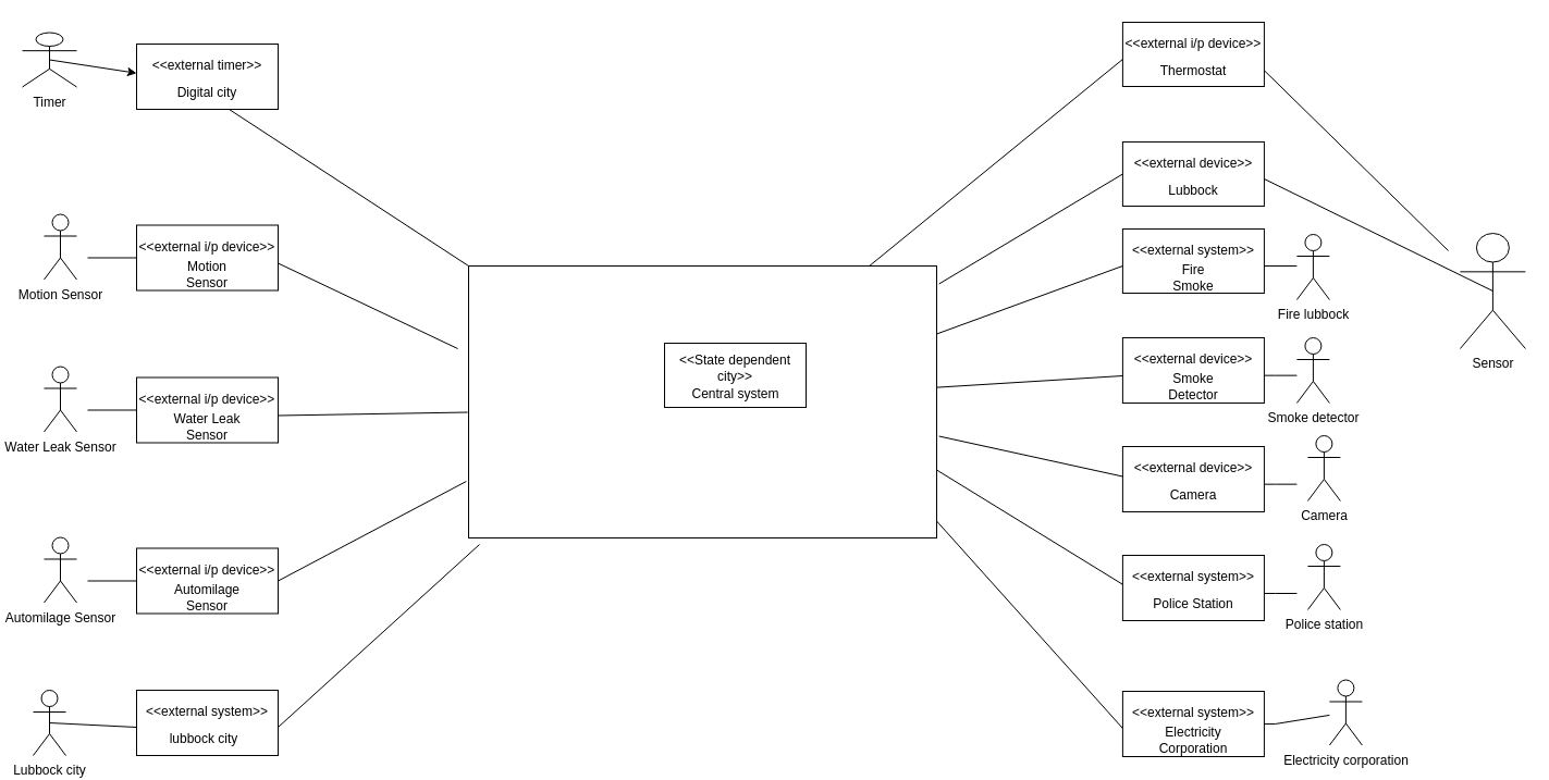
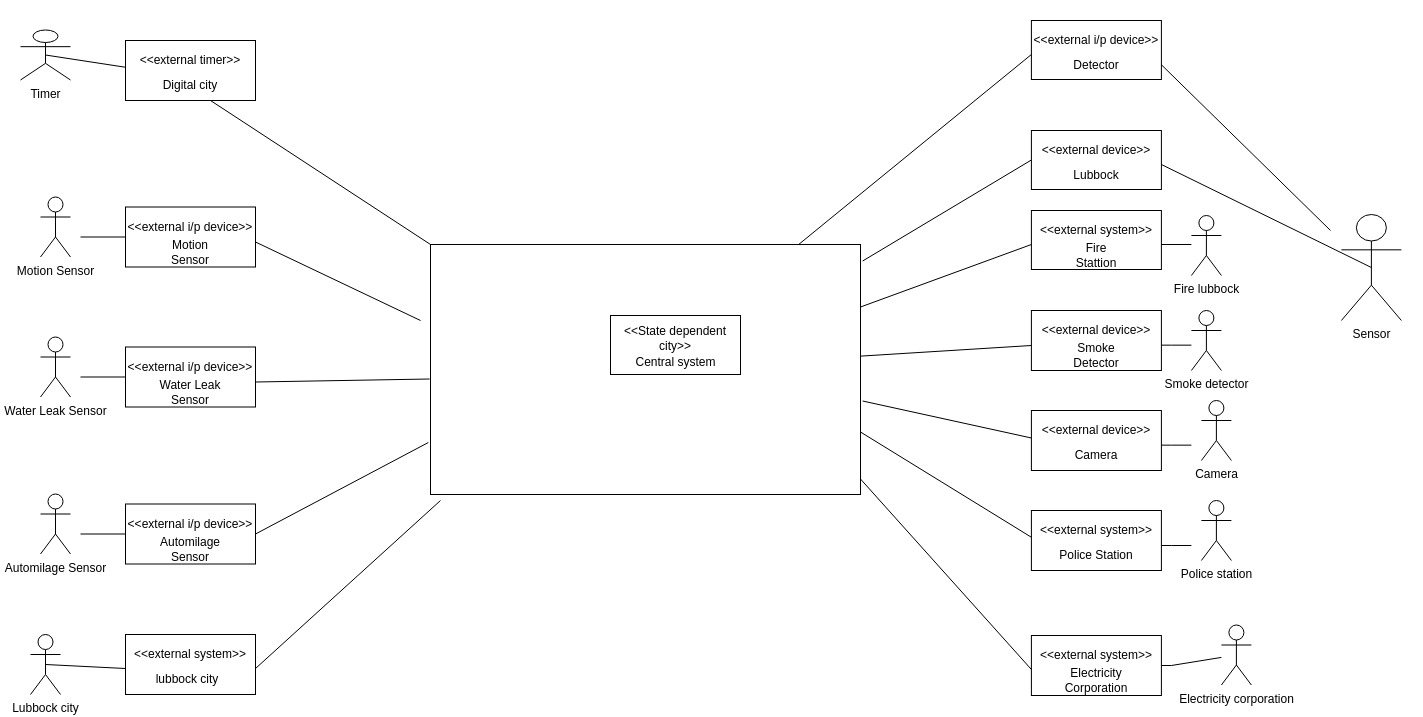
  <mxCell id="0" />
  <mxCell id="1" parent="0" />
  <mxCell id="2" value="Motion Sensor" style="shape=umlActor;verticalLabelPosition=bottom;verticalAlign=top;html=1;outlineConnect=0;" parent="1" vertex="1"><mxGeometry x="40" y="196.5" width="30" height="60" as="geometry" /></mxCell>
  <mxCell id="3" value="" style="endArrow=none;html=1;rounded=0;" parent="1" target="4" edge="1"><mxGeometry width="50" height="50" relative="1" as="geometry"><mxPoint x="80" y="236.5" as="sourcePoint" /><mxPoint x="140" y="236.5" as="targetPoint" /></mxGeometry></mxCell>
  <mxCell id="4" value="" style="rounded=0;whiteSpace=wrap;html=1;" parent="1" vertex="1"><mxGeometry x="125" y="206.5" width="130" height="60" as="geometry" /></mxCell>
  <mxCell id="5" value="&amp;lt;&amp;lt;external i/p device&amp;gt;&amp;gt;" style="text;html=1;strokeColor=none;fillColor=none;align=center;verticalAlign=middle;whiteSpace=wrap;rounded=0;" parent="1" vertex="1"><mxGeometry x="125" y="211.5" width="130" height="30" as="geometry" /></mxCell>
  <mxCell id="6" value="Motion Sensor" style="text;html=1;strokeColor=none;fillColor=none;align=center;verticalAlign=middle;whiteSpace=wrap;rounded=0;" parent="1" vertex="1"><mxGeometry x="160" y="236.5" width="60" height="30" as="geometry" /></mxCell>
  <mxCell id="7" value="Water Leak Sensor" style="shape=umlActor;verticalLabelPosition=bottom;verticalAlign=top;html=1;outlineConnect=0;" parent="1" vertex="1"><mxGeometry x="40" y="336.5" width="30" height="60" as="geometry" /></mxCell>
  <mxCell id="8" value="" style="endArrow=none;html=1;rounded=0;" parent="1" target="9" edge="1"><mxGeometry width="50" height="50" relative="1" as="geometry"><mxPoint x="80" y="376.5" as="sourcePoint" /><mxPoint x="140" y="376.5" as="targetPoint" /></mxGeometry></mxCell>
  <mxCell id="9" value="" style="rounded=0;whiteSpace=wrap;html=1;" parent="1" vertex="1"><mxGeometry x="125" y="346.5" width="130" height="60" as="geometry" /></mxCell>
  <mxCell id="10" value="&amp;lt;&amp;lt;external i/p device&amp;gt;&amp;gt;" style="text;html=1;strokeColor=none;fillColor=none;align=center;verticalAlign=middle;whiteSpace=wrap;rounded=0;" parent="1" vertex="1"><mxGeometry x="125" y="351.5" width="130" height="30" as="geometry" /></mxCell>
  <mxCell id="11" value="Water Leak Sensor" style="text;html=1;strokeColor=none;fillColor=none;align=center;verticalAlign=middle;whiteSpace=wrap;rounded=0;" parent="1" vertex="1"><mxGeometry x="150" y="376.5" width="80" height="30" as="geometry" /></mxCell>
  <mxCell id="12" value="Automilage Sensor" style="shape=umlActor;verticalLabelPosition=bottom;verticalAlign=top;html=1;outlineConnect=0;" parent="1" vertex="1"><mxGeometry x="40" y="493.5" width="30" height="60" as="geometry" /></mxCell>
  <mxCell id="13" value="" style="endArrow=none;html=1;rounded=0;" parent="1" target="14" edge="1"><mxGeometry width="50" height="50" relative="1" as="geometry"><mxPoint x="80" y="533.5" as="sourcePoint" /><mxPoint x="140" y="533.5" as="targetPoint" /></mxGeometry></mxCell>
  <mxCell id="14" value="" style="rounded=0;whiteSpace=wrap;html=1;" parent="1" vertex="1"><mxGeometry x="125" y="503.5" width="130" height="60" as="geometry" /></mxCell>
  <mxCell id="15" value="&amp;lt;&amp;lt;external i/p device&amp;gt;&amp;gt;" style="text;html=1;strokeColor=none;fillColor=none;align=center;verticalAlign=middle;whiteSpace=wrap;rounded=0;" parent="1" vertex="1"><mxGeometry x="125" y="508.5" width="130" height="30" as="geometry" /></mxCell>
  <mxCell id="16" value="Automilage Sensor" style="text;html=1;strokeColor=none;fillColor=none;align=center;verticalAlign=middle;whiteSpace=wrap;rounded=0;" parent="1" vertex="1"><mxGeometry x="150" y="533.5" width="80" height="30" as="geometry" /></mxCell>
  <mxCell id="17" value="" style="rounded=0;whiteSpace=wrap;html=1;" parent="1" vertex="1"><mxGeometry x="430" y="244" width="430" height="250" as="geometry" /></mxCell>
  <mxCell id="18" value="" style="rounded=0;whiteSpace=wrap;html=1;" parent="1" vertex="1"><mxGeometry x="1030.9" y="210" width="130" height="59" as="geometry" /></mxCell>
  <mxCell id="19" value="&amp;lt;&amp;lt;external system&amp;gt;&amp;gt;" style="text;html=1;strokeColor=none;fillColor=none;align=center;verticalAlign=middle;whiteSpace=wrap;rounded=0;" parent="1" vertex="1"><mxGeometry x="1030.9" y="215" width="130" height="29" as="geometry" /></mxCell>
- <mxCell id="20" value="Fire Smoke" style="text;html=1;strokeColor=none;fillColor=none;align=center;verticalAlign=middle;whiteSpace=wrap;rounded=0;" parent="1" vertex="1"><mxGeometry x="1065.9" y="240" width="60" height="29" as="geometry" /></mxCell>
+ <mxCell id="20" value="Fire Stattion" style="text;html=1;strokeColor=none;fillColor=none;align=center;verticalAlign=middle;whiteSpace=wrap;rounded=0;" parent="1" vertex="1"><mxGeometry x="1065.9" y="240" width="60" height="29" as="geometry" /></mxCell>
  <mxCell id="21" value="" style="rounded=0;whiteSpace=wrap;html=1;" parent="1" vertex="1"><mxGeometry x="1030.9" y="310" width="130" height="60" as="geometry" /></mxCell>
  <mxCell id="22" value="&amp;lt;&amp;lt;external device&amp;gt;&amp;gt;" style="text;html=1;strokeColor=none;fillColor=none;align=center;verticalAlign=middle;whiteSpace=wrap;rounded=0;" parent="1" vertex="1"><mxGeometry x="1030.9" y="315" width="130" height="30" as="geometry" /></mxCell>
  <mxCell id="23" value="Smoke Detector" style="text;html=1;strokeColor=none;fillColor=none;align=center;verticalAlign=middle;whiteSpace=wrap;rounded=0;" parent="1" vertex="1"><mxGeometry x="1065.9" y="340" width="60" height="30" as="geometry" /></mxCell>
  <mxCell id="24" value="" style="rounded=0;whiteSpace=wrap;html=1;" parent="1" vertex="1"><mxGeometry x="1030.9" y="410" width="130" height="60" as="geometry" /></mxCell>
  <mxCell id="25" value="&amp;lt;&amp;lt;external device&amp;gt;&amp;gt;" style="text;html=1;strokeColor=none;fillColor=none;align=center;verticalAlign=middle;whiteSpace=wrap;rounded=0;" parent="1" vertex="1"><mxGeometry x="1030.9" y="415" width="130" height="30" as="geometry" /></mxCell>
  <mxCell id="26" value="Camera" style="text;html=1;strokeColor=none;fillColor=none;align=center;verticalAlign=middle;whiteSpace=wrap;rounded=0;" parent="1" vertex="1"><mxGeometry x="1055.9" y="440" width="80" height="30" as="geometry" /></mxCell>
  <mxCell id="27" value="" style="rounded=0;whiteSpace=wrap;html=1;" parent="1" vertex="1"><mxGeometry x="1030.9" y="510" width="130" height="60" as="geometry" /></mxCell>
  <mxCell id="28" value="Police Station" style="text;html=1;strokeColor=none;fillColor=none;align=center;verticalAlign=middle;whiteSpace=wrap;rounded=0;" parent="1" vertex="1"><mxGeometry x="1055.9" y="540" width="80" height="30" as="geometry" /></mxCell>
  <mxCell id="29" value="&amp;lt;&amp;lt;external system&amp;gt;&amp;gt;" style="text;html=1;strokeColor=none;fillColor=none;align=center;verticalAlign=middle;whiteSpace=wrap;rounded=0;" parent="1" vertex="1"><mxGeometry x="1030.9" y="515" width="130" height="29" as="geometry" /></mxCell>
  <mxCell id="30" value="" style="rounded=0;whiteSpace=wrap;html=1;" parent="1" vertex="1"><mxGeometry x="1030.9" y="635" width="130" height="60" as="geometry" /></mxCell>
  <mxCell id="31" value="Electricity Corporation" style="text;html=1;strokeColor=none;fillColor=none;align=center;verticalAlign=middle;whiteSpace=wrap;rounded=0;" parent="1" vertex="1"><mxGeometry x="1055.9" y="665" width="80" height="30" as="geometry" /></mxCell>
  <mxCell id="32" value="&amp;lt;&amp;lt;external system&amp;gt;&amp;gt;" style="text;html=1;strokeColor=none;fillColor=none;align=center;verticalAlign=middle;whiteSpace=wrap;rounded=0;" parent="1" vertex="1"><mxGeometry x="1030.9" y="640" width="130" height="29" as="geometry" /></mxCell>
  <mxCell id="33" value="" style="rounded=0;whiteSpace=wrap;html=1;" parent="1" vertex="1"><mxGeometry x="125" y="40" width="130" height="60" as="geometry" /></mxCell>
  <mxCell id="34" value="Digital city" style="text;html=1;strokeColor=none;fillColor=none;align=center;verticalAlign=middle;whiteSpace=wrap;rounded=0;" parent="1" vertex="1"><mxGeometry x="150" y="70" width="80" height="30" as="geometry" /></mxCell>
  <mxCell id="35" value="&amp;lt;&amp;lt;external timer&amp;gt;&amp;gt;" style="text;html=1;strokeColor=none;fillColor=none;align=center;verticalAlign=middle;whiteSpace=wrap;rounded=0;" parent="1" vertex="1"><mxGeometry x="125" y="45" width="130" height="29" as="geometry" /></mxCell>
  <mxCell id="36" value="" style="rounded=0;whiteSpace=wrap;html=1;" parent="1" vertex="1"><mxGeometry x="125" y="634" width="130" height="60" as="geometry" /></mxCell>
  <mxCell id="37" value="lubbock city" style="text;html=1;strokeColor=none;fillColor=none;align=center;verticalAlign=middle;whiteSpace=wrap;rounded=0;" parent="1" vertex="1"><mxGeometry x="150" y="664" width="74.1" height="30" as="geometry" /></mxCell>
  <mxCell id="38" value="&amp;lt;&amp;lt;external system&amp;gt;&amp;gt;" style="text;html=1;strokeColor=none;fillColor=none;align=center;verticalAlign=middle;whiteSpace=wrap;rounded=0;" parent="1" vertex="1"><mxGeometry x="125" y="639" width="130" height="29" as="geometry" /></mxCell>
  <mxCell id="39" value="" style="endArrow=none;html=1;rounded=0;entryX=1;entryY=1;entryDx=0;entryDy=0;" parent="1" target="19" edge="1"><mxGeometry width="50" height="50" relative="1" as="geometry"><mxPoint x="1190.9" y="244" as="sourcePoint" /><mxPoint x="830.9" y="320" as="targetPoint" /></mxGeometry></mxCell>
  <mxCell id="40" value="Fire lubbock" style="shape=umlActor;verticalLabelPosition=bottom;verticalAlign=top;html=1;outlineConnect=0;" parent="1" vertex="1"><mxGeometry x="1190.9" y="215" width="30" height="60" as="geometry" /></mxCell>
  <mxCell id="41" value="Smoke detector" style="shape=umlActor;verticalLabelPosition=bottom;verticalAlign=top;html=1;outlineConnect=0;" parent="1" vertex="1"><mxGeometry x="1190.9" y="310" width="30" height="60" as="geometry" /></mxCell>
  <mxCell id="42" value="" style="endArrow=none;html=1;rounded=0;entryX=1;entryY=1;entryDx=0;entryDy=0;" parent="1" edge="1"><mxGeometry width="50" height="50" relative="1" as="geometry"><mxPoint x="1190.9" y="344.65" as="sourcePoint" /><mxPoint x="1160.9" y="344.65" as="targetPoint" /><Array as="points"><mxPoint x="1170.9" y="344.65" /></Array></mxGeometry></mxCell>
  <mxCell id="43" value="Electricity corporation" style="shape=umlActor;verticalLabelPosition=bottom;verticalAlign=top;html=1;outlineConnect=0;" parent="1" vertex="1"><mxGeometry x="1220.9" y="624.5" width="30" height="60" as="geometry" /></mxCell>
  <mxCell id="44" value="" style="endArrow=none;html=1;rounded=0;entryX=1;entryY=1;entryDx=0;entryDy=0;" parent="1" edge="1"><mxGeometry width="50" height="50" relative="1" as="geometry"><mxPoint x="1190.9" y="444.65" as="sourcePoint" /><mxPoint x="1160.9" y="444.65" as="targetPoint" /><Array as="points"><mxPoint x="1170.9" y="444.65" /></Array></mxGeometry></mxCell>
  <mxCell id="45" value="Camera" style="shape=umlActor;verticalLabelPosition=bottom;verticalAlign=top;html=1;outlineConnect=0;" parent="1" vertex="1"><mxGeometry x="1200.9" y="400" width="30" height="60" as="geometry" /></mxCell>
  <mxCell id="46" value="" style="endArrow=none;html=1;rounded=0;entryX=1;entryY=1;entryDx=0;entryDy=0;" parent="1" edge="1"><mxGeometry width="50" height="50" relative="1" as="geometry"><mxPoint x="1190.9" y="545" as="sourcePoint" /><mxPoint x="1160.9" y="545" as="targetPoint" /><Array as="points"><mxPoint x="1170.9" y="545" /></Array></mxGeometry></mxCell>
  <mxCell id="47" value="Police station" style="shape=umlActor;verticalLabelPosition=bottom;verticalAlign=top;html=1;outlineConnect=0;" parent="1" vertex="1"><mxGeometry x="1200.9" y="500" width="30" height="60" as="geometry" /></mxCell>
  <mxCell id="48" value="" style="endArrow=none;html=1;rounded=0;entryX=1;entryY=1;entryDx=0;entryDy=0;" parent="1" source="43" edge="1"><mxGeometry width="50" height="50" relative="1" as="geometry"><mxPoint x="1190.9" y="665" as="sourcePoint" /><mxPoint x="1160.9" y="665" as="targetPoint" /><Array as="points"><mxPoint x="1170.9" y="665" /></Array></mxGeometry></mxCell>
  <mxCell id="49" value="Timer&lt;br&gt;" style="shape=umlActor;verticalLabelPosition=bottom;verticalAlign=top;html=1;outlineConnect=0;" parent="1" vertex="1"><mxGeometry x="20" y="29.5" width="50" height="50" as="geometry" /></mxCell>
  <mxCell id="50" value="Lubbock city&lt;br&gt;" style="shape=umlActor;verticalLabelPosition=bottom;verticalAlign=top;html=1;outlineConnect=0;" parent="1" vertex="1"><mxGeometry x="30" y="634" width="30" height="60" as="geometry" /></mxCell>
  <mxCell id="51" value="" style="rounded=0;whiteSpace=wrap;html=1;" parent="1" vertex="1"><mxGeometry x="610" y="315" width="130" height="59" as="geometry" /></mxCell>
  <mxCell id="52" value="&amp;lt;&amp;lt;State dependent city&amp;gt;&amp;gt;" style="text;html=1;strokeColor=none;fillColor=none;align=center;verticalAlign=middle;whiteSpace=wrap;rounded=0;" parent="1" vertex="1"><mxGeometry x="610" y="323" width="130" height="29" as="geometry" /></mxCell>
  <mxCell id="53" value="Central system" style="text;html=1;strokeColor=none;fillColor=none;align=center;verticalAlign=middle;whiteSpace=wrap;rounded=0;" parent="1" vertex="1"><mxGeometry x="632.5" y="347" width="85" height="29" as="geometry" /></mxCell>
  <mxCell id="54" value="" style="endArrow=none;html=1;rounded=0;entryX=0;entryY=1;entryDx=0;entryDy=0;exitX=1;exitY=0.25;exitDx=0;exitDy=0;" parent="1" source="17" target="19" edge="1"><mxGeometry width="50" height="50" relative="1" as="geometry"><mxPoint x="1000.9" y="244" as="sourcePoint" /><mxPoint x="980.9" y="490" as="targetPoint" /></mxGeometry></mxCell>
  <mxCell id="55" value="" style="endArrow=none;html=1;rounded=0;entryX=0;entryY=1;entryDx=0;entryDy=0;" parent="1" source="17" target="22" edge="1"><mxGeometry width="50" height="50" relative="1" as="geometry"><mxPoint x="1000.9" y="345" as="sourcePoint" /><mxPoint x="980.9" y="490" as="targetPoint" /></mxGeometry></mxCell>
  <mxCell id="56" value="" style="endArrow=none;html=1;rounded=0;entryX=0;entryY=0.75;entryDx=0;entryDy=0;exitX=1.005;exitY=0.626;exitDx=0;exitDy=0;exitPerimeter=0;" parent="1" source="17" target="25" edge="1"><mxGeometry width="50" height="50" relative="1" as="geometry"><mxPoint x="1002.1" y="425.37" as="sourcePoint" /><mxPoint x="980.9" y="490" as="targetPoint" /></mxGeometry></mxCell>
  <mxCell id="57" value="" style="endArrow=none;html=1;rounded=0;entryX=0;entryY=0.75;entryDx=0;entryDy=0;exitX=1;exitY=0.75;exitDx=0;exitDy=0;" parent="1" source="17" target="29" edge="1"><mxGeometry width="50" height="50" relative="1" as="geometry"><mxPoint x="1002.1" y="516.49" as="sourcePoint" /><mxPoint x="980.9" y="490" as="targetPoint" /></mxGeometry></mxCell>
  <mxCell id="58" value="" style="endArrow=none;html=1;rounded=0;entryX=0;entryY=1;entryDx=0;entryDy=0;exitX=1;exitY=0.938;exitDx=0;exitDy=0;exitPerimeter=0;" parent="1" source="17" target="32" edge="1"><mxGeometry width="50" height="50" relative="1" as="geometry"><mxPoint x="1000.6" y="604.93" as="sourcePoint" /><mxPoint x="980.9" y="490" as="targetPoint" /></mxGeometry></mxCell>
  <mxCell id="59" value="" style="endArrow=none;html=1;rounded=0;entryX=0.75;entryY=1;entryDx=0;entryDy=0;exitX=0;exitY=0;exitDx=0;exitDy=0;" parent="1" source="17" target="34" edge="1"><mxGeometry width="50" height="50" relative="1" as="geometry"><mxPoint x="880" y="490" as="sourcePoint" /><mxPoint x="980.9" y="490" as="targetPoint" /></mxGeometry></mxCell>
  <mxCell id="60" value="" style="endArrow=none;html=1;rounded=0;entryX=1;entryY=1;entryDx=0;entryDy=0;" parent="1" target="38" edge="1"><mxGeometry width="50" height="50" relative="1" as="geometry"><mxPoint x="440" y="500" as="sourcePoint" /><mxPoint x="980.9" y="490" as="targetPoint" /></mxGeometry></mxCell>
  <mxCell id="61" value="" style="endArrow=none;html=1;rounded=0;exitX=1;exitY=1;exitDx=0;exitDy=0;" parent="1" source="5" edge="1"><mxGeometry width="50" height="50" relative="1" as="geometry"><mxPoint x="650" y="429.5" as="sourcePoint" /><mxPoint x="420" y="320" as="targetPoint" /></mxGeometry></mxCell>
  <mxCell id="62" value="" style="endArrow=none;html=1;rounded=0;exitX=1;exitY=1;exitDx=0;exitDy=0;entryX=-0.002;entryY=0.538;entryDx=0;entryDy=0;entryPerimeter=0;" parent="1" source="10" target="17" edge="1"><mxGeometry width="50" height="50" relative="1" as="geometry"><mxPoint x="650" y="429.5" as="sourcePoint" /><mxPoint x="430" y="373" as="targetPoint" /></mxGeometry></mxCell>
  <mxCell id="63" value="" style="endArrow=none;html=1;rounded=0;exitX=1;exitY=0.5;exitDx=0;exitDy=0;entryX=-0.005;entryY=0.792;entryDx=0;entryDy=0;entryPerimeter=0;" parent="1" source="14" target="17" edge="1"><mxGeometry width="50" height="50" relative="1" as="geometry"><mxPoint x="650" y="429.5" as="sourcePoint" /><mxPoint x="432.58" y="407.5" as="targetPoint" /></mxGeometry></mxCell>
  <mxCell id="64" value="" style="rounded=0;whiteSpace=wrap;html=1;" parent="1" vertex="1"><mxGeometry x="1030.9" y="130" width="130" height="59" as="geometry" /></mxCell>
  <mxCell id="65" value="&amp;lt;&amp;lt;external device&amp;gt;&amp;gt;" style="text;html=1;strokeColor=none;fillColor=none;align=center;verticalAlign=middle;whiteSpace=wrap;rounded=0;" parent="1" vertex="1"><mxGeometry x="1030.9" y="135" width="130" height="29" as="geometry" /></mxCell>
  <mxCell id="66" value="Lubbock" style="text;html=1;strokeColor=none;fillColor=none;align=center;verticalAlign=middle;whiteSpace=wrap;rounded=0;" parent="1" vertex="1"><mxGeometry x="1065.9" y="160" width="60" height="29" as="geometry" /></mxCell>
  <mxCell id="67" value="" style="endArrow=none;html=1;rounded=0;entryX=0;entryY=0.5;entryDx=0;entryDy=0;exitX=1.005;exitY=0.066;exitDx=0;exitDy=0;exitPerimeter=0;" parent="1" source="17" target="64" edge="1"><mxGeometry width="50" height="50" relative="1" as="geometry"><mxPoint x="1000" y="174.12" as="sourcePoint" /><mxPoint x="1140.9" y="190" as="targetPoint" /></mxGeometry></mxCell>
  <mxCell id="68" value="Sensor" style="shape=umlActor;verticalLabelPosition=bottom;verticalAlign=top;html=1;outlineConnect=0;" parent="1" vertex="1"><mxGeometry x="1340.9" y="214" width="60" height="106" as="geometry" /></mxCell>
  <mxCell id="69" value="" style="endArrow=none;html=1;rounded=0;entryX=0.5;entryY=0.5;entryDx=0;entryDy=0;entryPerimeter=0;exitX=1;exitY=1;exitDx=0;exitDy=0;" parent="1" source="65" target="68" edge="1"><mxGeometry width="50" height="50" relative="1" as="geometry"><mxPoint x="1110.9" y="500" as="sourcePoint" /><mxPoint x="1160.9" y="450" as="targetPoint" /></mxGeometry></mxCell>
  <mxCell id="70" value="" style="endArrow=none;html=1;rounded=0;entryX=0.5;entryY=0.5;entryDx=0;entryDy=0;entryPerimeter=0;exitX=0;exitY=1;exitDx=0;exitDy=0;" parent="1" source="38" target="50" edge="1"><mxGeometry width="50" height="50" relative="1" as="geometry"><mxPoint x="-65.9" y="394" as="sourcePoint" /><mxPoint x="-15.9" y="344" as="targetPoint" /></mxGeometry></mxCell>
  <mxCell id="71" value="" style="rounded=0;whiteSpace=wrap;html=1;" parent="1" vertex="1"><mxGeometry x="1030.9" y="20" width="130" height="59" as="geometry" /></mxCell>
  <mxCell id="72" value="&amp;lt;&amp;lt;external i/p device&amp;gt;&amp;gt;" style="text;html=1;strokeColor=none;fillColor=none;align=center;verticalAlign=middle;whiteSpace=wrap;rounded=0;" parent="1" vertex="1"><mxGeometry x="1030.9" y="25" width="130" height="29" as="geometry" /></mxCell>
- <mxCell id="73" value="Thermostat" style="text;html=1;strokeColor=none;fillColor=none;align=center;verticalAlign=middle;whiteSpace=wrap;rounded=0;" parent="1" vertex="1"><mxGeometry x="1065.9" y="50" width="60" height="29" as="geometry" /></mxCell>
+ <mxCell id="73" value="Detector" style="text;html=1;strokeColor=none;fillColor=none;align=center;verticalAlign=middle;whiteSpace=wrap;rounded=0;" parent="1" vertex="1"><mxGeometry x="1065.9" y="50" width="60" height="29" as="geometry" /></mxCell>
  <mxCell id="74" value="" style="endArrow=none;html=1;rounded=0;entryX=0;entryY=1;entryDx=0;entryDy=0;" parent="1" source="17" target="72" edge="1"><mxGeometry width="50" height="50" relative="1" as="geometry"><mxPoint x="890" y="230" as="sourcePoint" /><mxPoint x="780" y="320" as="targetPoint" /></mxGeometry></mxCell>
  <mxCell id="75" value="" style="endArrow=none;html=1;rounded=0;entryX=1;entryY=0.75;entryDx=0;entryDy=0;" parent="1" target="71" edge="1"><mxGeometry width="50" height="50" relative="1" as="geometry"><mxPoint x="1330" y="230" as="sourcePoint" /><mxPoint x="780" y="320" as="targetPoint" /></mxGeometry></mxCell>
- <mxCell id="76" value="" style="endArrow=classic;html=1;rounded=0;exitX=0.5;exitY=0.5;exitDx=0;exitDy=0;exitPerimeter=0;entryX=0;entryY=0.75;entryDx=0;entryDy=0;" edge="1" parent="1" source="49" target="35"><mxGeometry width="50" height="50" relative="1" as="geometry"><mxPoint x="230" y="190" as="sourcePoint" /><mxPoint x="280" y="140" as="targetPoint" /></mxGeometry></mxCell>
+ <mxCell id="76" value="" style="endArrow=none;html=1;rounded=0;exitX=0.5;exitY=0.5;exitDx=0;exitDy=0;exitPerimeter=0;entryX=0;entryY=0.75;entryDx=0;entryDy=0;" edge="1" parent="1" source="49" target="35"><mxGeometry width="50" height="50" relative="1" as="geometry"><mxPoint x="230" y="190" as="sourcePoint" /><mxPoint x="280" y="140" as="targetPoint" /></mxGeometry></mxCell>
